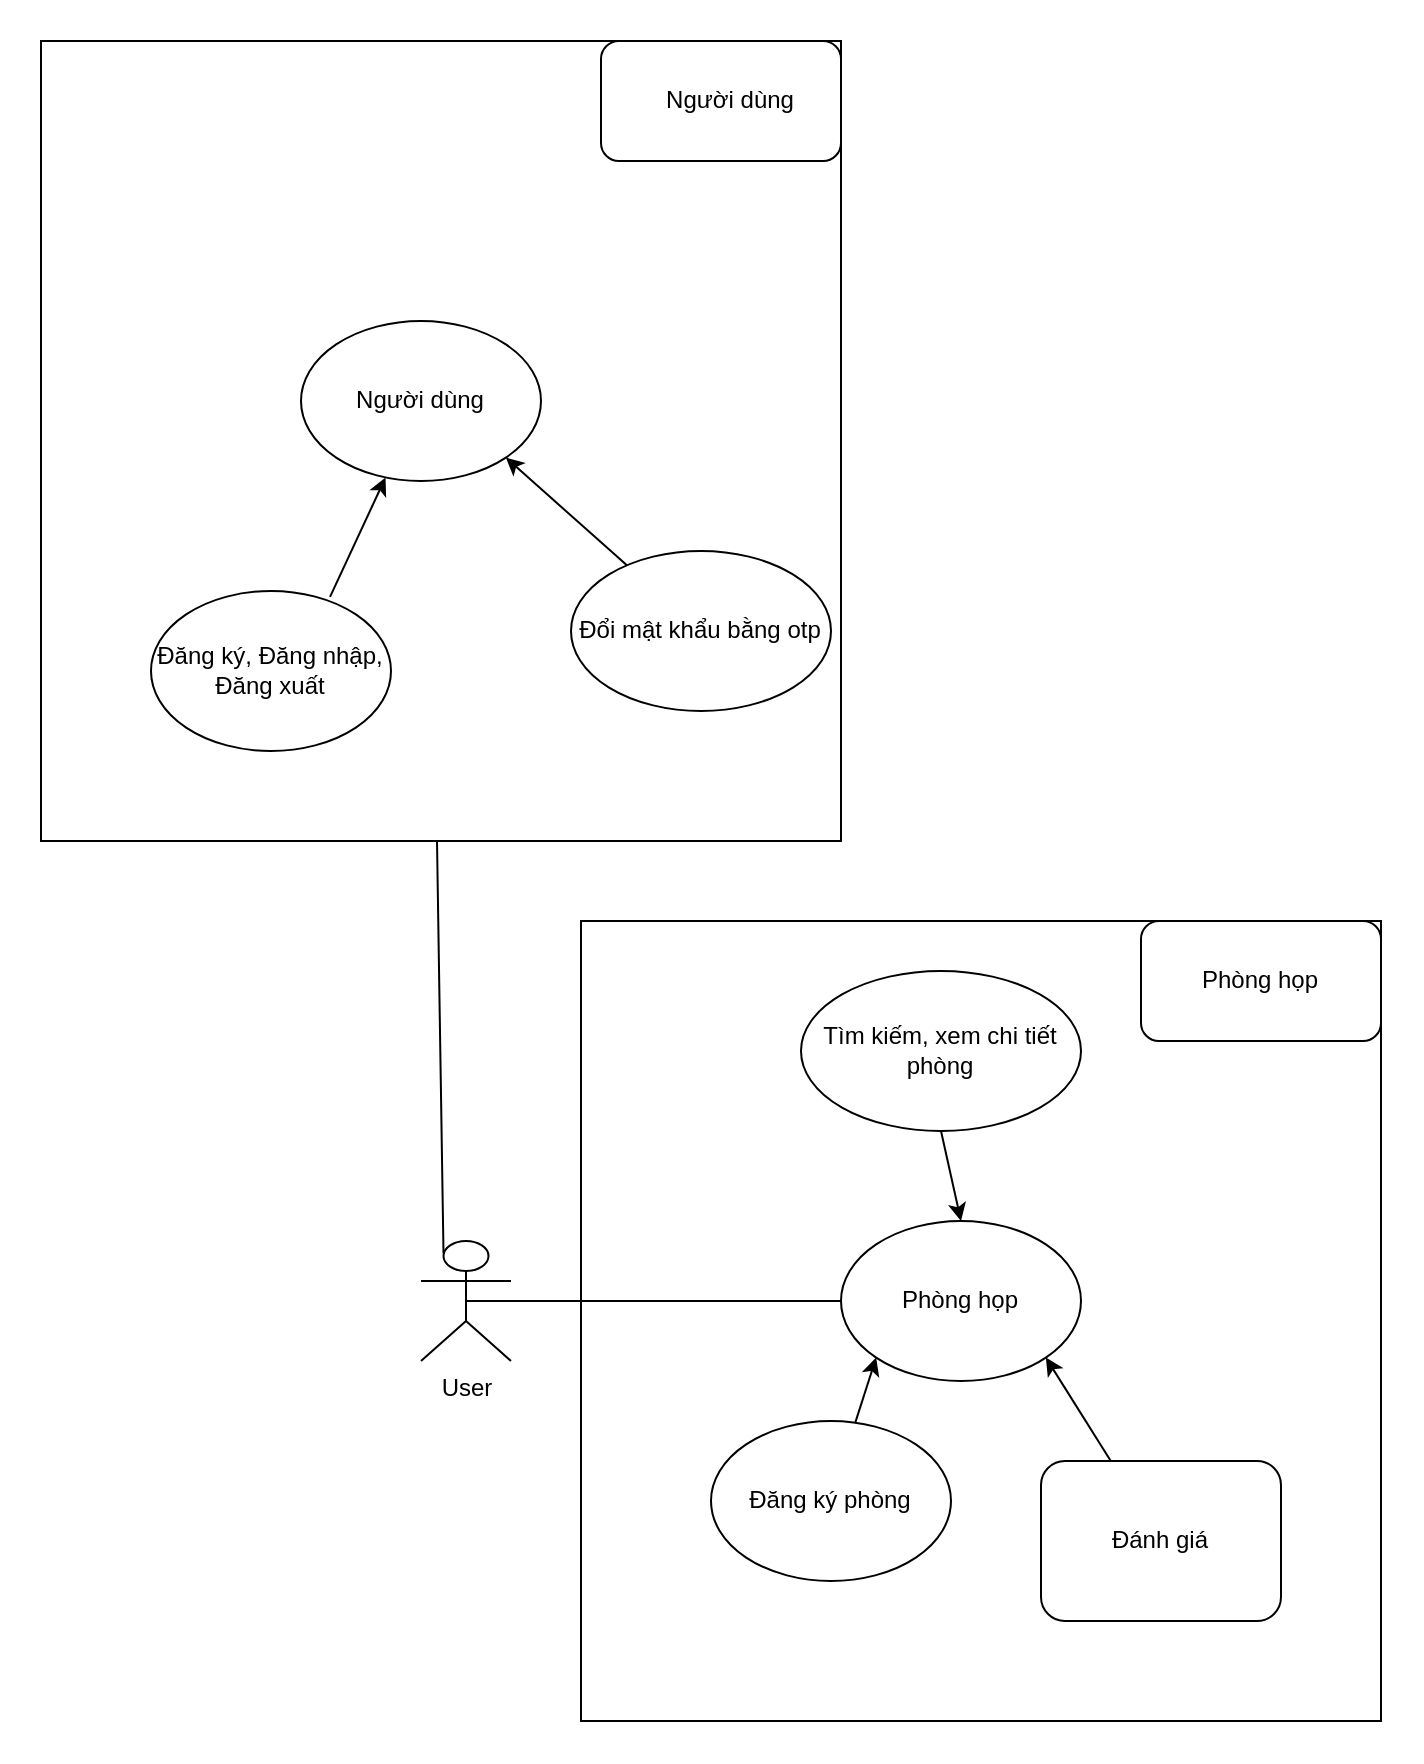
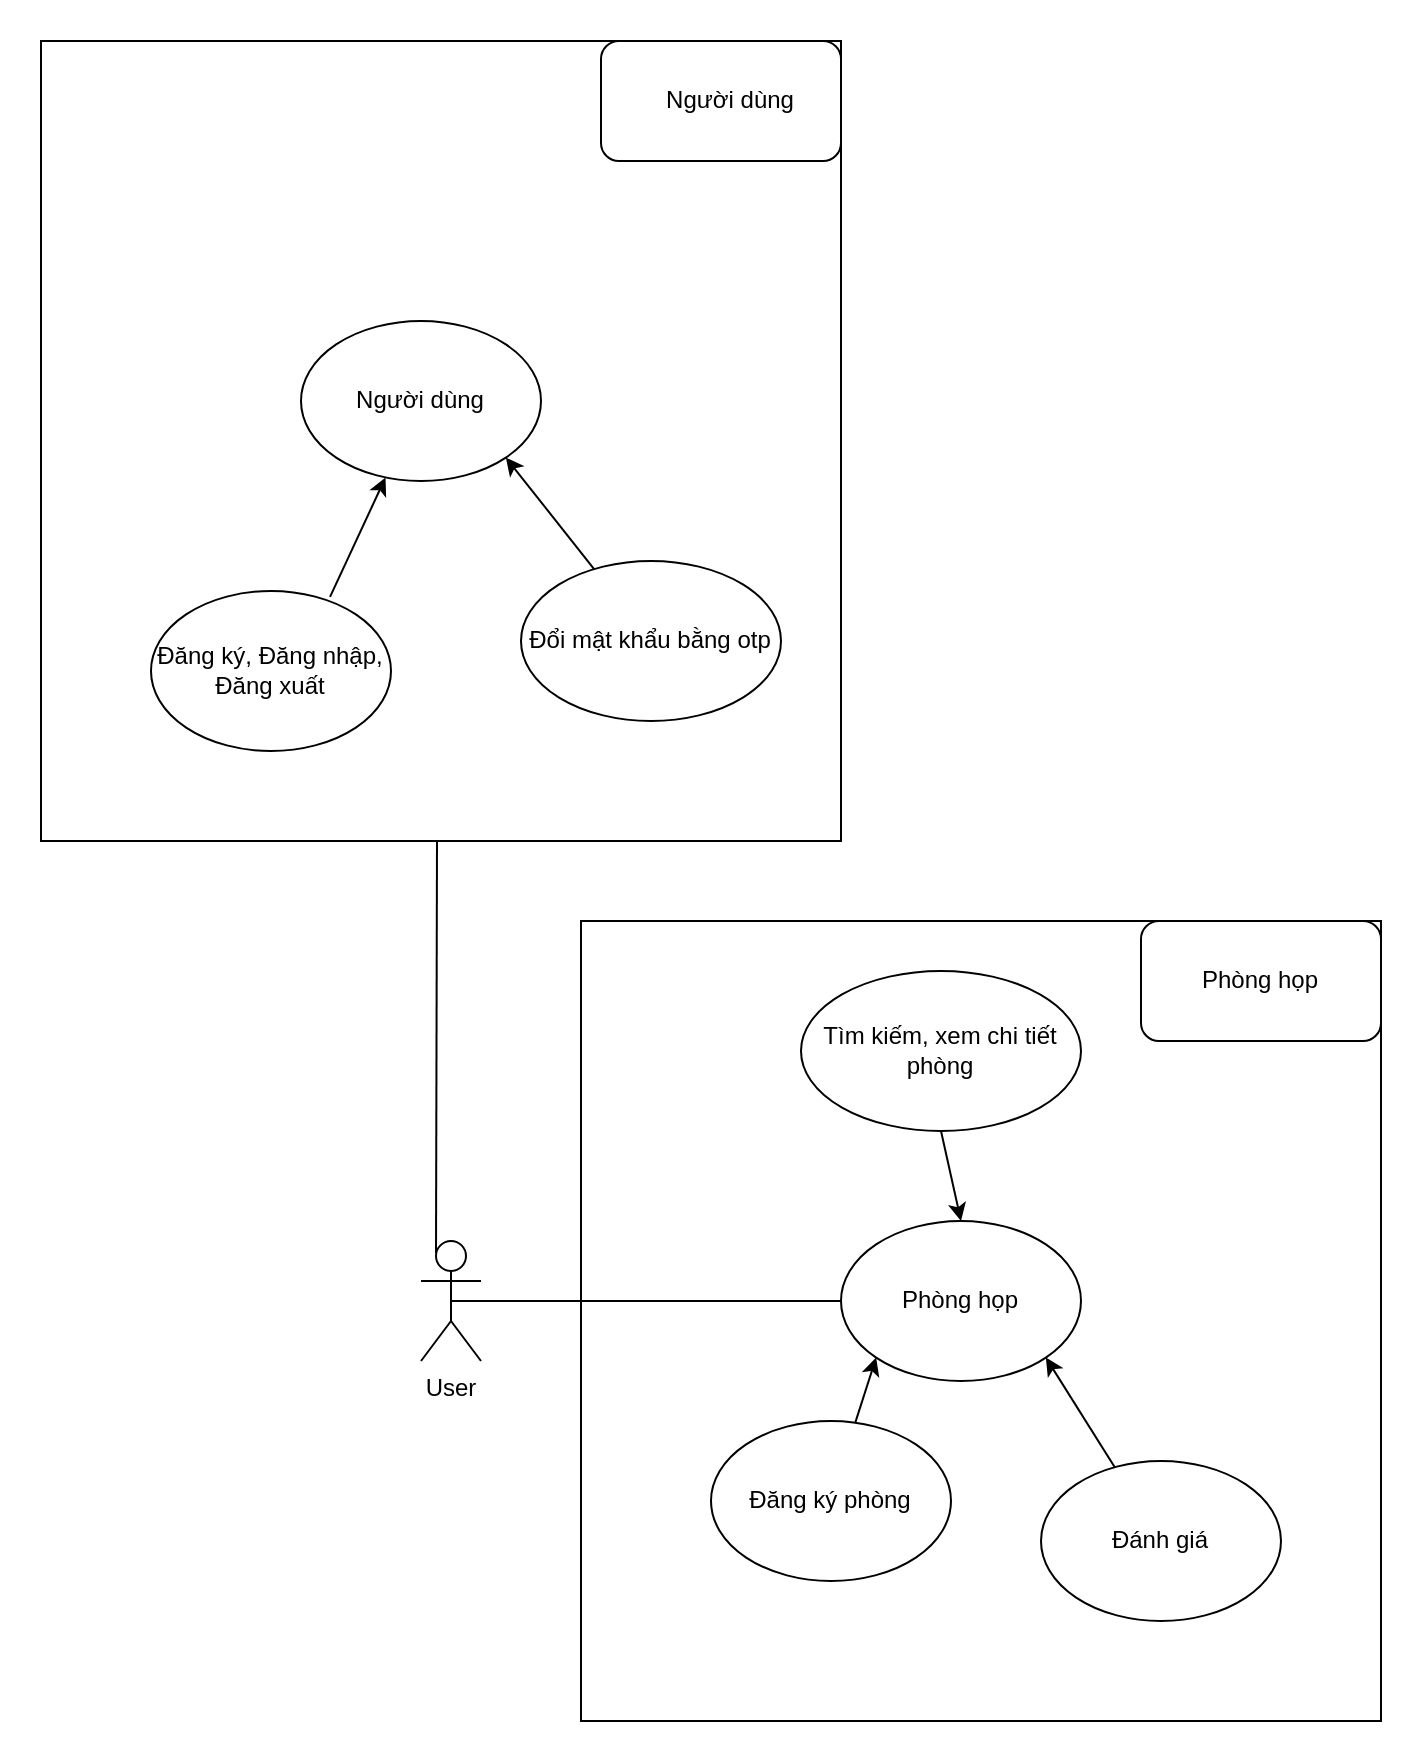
  <mxCell id="0" />
  <mxCell id="1" parent="0" />
  <mxCell id="2" value="" style="whiteSpace=wrap;html=1;aspect=fixed;" vertex="1" parent="1"><mxGeometry x="290" y="460" width="400" height="400" as="geometry" /></mxCell>
- <mxCell id="3" value="User" style="shape=umlActor;verticalLabelPosition=bottom;verticalAlign=top;html=1;outlineConnect=0;" vertex="1" parent="1"><mxGeometry x="210" y="620" width="45" height="60" as="geometry" /></mxCell>
+ <mxCell id="3" value="User" style="shape=umlActor;verticalLabelPosition=bottom;verticalAlign=top;html=1;outlineConnect=0;" vertex="1" parent="1"><mxGeometry x="210" y="620" width="30" height="60" as="geometry" /></mxCell>
  <mxCell id="4" value="Tìm kiếm, xem chi tiết phòng" style="ellipse;whiteSpace=wrap;html=1;" vertex="1" parent="1"><mxGeometry x="400" y="485" width="140" height="80" as="geometry" /></mxCell>
- <mxCell id="5" value="Đánh giá" style="whiteSpace=wrap;html=1;rounded=1;" vertex="1" parent="1"><mxGeometry x="520" y="730" width="120" height="80" as="geometry" /></mxCell>
+ <mxCell id="5" value="Đánh giá" style="ellipse;whiteSpace=wrap;html=1;" vertex="1" parent="1"><mxGeometry x="520" y="730" width="120" height="80" as="geometry" /></mxCell>
  <mxCell id="6" value="Phòng họp" style="ellipse;whiteSpace=wrap;html=1;" vertex="1" parent="1"><mxGeometry x="420" y="610" width="120" height="80" as="geometry" /></mxCell>
  <mxCell id="7" value="Đăng ký phòng" style="ellipse;whiteSpace=wrap;html=1;" vertex="1" parent="1"><mxGeometry x="355" y="710" width="120" height="80" as="geometry" /></mxCell>
  <mxCell id="8" value="" style="endArrow=none;html=1;rounded=0;exitX=0.5;exitY=0.5;exitDx=0;exitDy=0;exitPerimeter=0;" edge="1" parent="1" source="3" target="6"><mxGeometry width="50" height="50" relative="1" as="geometry"><mxPoint x="420" y="690" as="sourcePoint" /><mxPoint x="470" y="640" as="targetPoint" /></mxGeometry></mxCell>
  <mxCell id="9" value="" style="endArrow=classic;html=1;rounded=0;exitX=0.5;exitY=1;exitDx=0;exitDy=0;entryX=0.5;entryY=0;entryDx=0;entryDy=0;" edge="1" parent="1" source="4" target="6"><mxGeometry width="50" height="50" relative="1" as="geometry"><mxPoint x="420" y="690" as="sourcePoint" /><mxPoint x="470" y="640" as="targetPoint" /></mxGeometry></mxCell>
  <mxCell id="10" value="" style="endArrow=classic;html=1;rounded=0;entryX=0;entryY=1;entryDx=0;entryDy=0;" edge="1" parent="1" source="7" target="6"><mxGeometry width="50" height="50" relative="1" as="geometry"><mxPoint x="420" y="690" as="sourcePoint" /><mxPoint x="470" y="640" as="targetPoint" /></mxGeometry></mxCell>
  <mxCell id="11" value="" style="endArrow=classic;html=1;rounded=0;entryX=1;entryY=1;entryDx=0;entryDy=0;" edge="1" parent="1" source="5" target="6"><mxGeometry width="50" height="50" relative="1" as="geometry"><mxPoint x="420" y="690" as="sourcePoint" /><mxPoint x="470" y="640" as="targetPoint" /></mxGeometry></mxCell>
  <mxCell id="12" value="" style="rounded=1;whiteSpace=wrap;html=1;" vertex="1" parent="1"><mxGeometry x="570" y="460" width="120" height="60" as="geometry" /></mxCell>
  <mxCell id="13" value="Phòng họp" style="text;html=1;strokeColor=none;fillColor=none;align=center;verticalAlign=middle;whiteSpace=wrap;rounded=0;" vertex="1" parent="1"><mxGeometry x="590" y="475" width="80" height="30" as="geometry" /></mxCell>
  <mxCell id="14" value="" style="whiteSpace=wrap;html=1;aspect=fixed;" vertex="1" parent="1"><mxGeometry y="20" width="400" height="400" as="geometry" x="20" /></mxCell>
  <mxCell id="15" value="Người dùng" style="ellipse;whiteSpace=wrap;html=1;" vertex="1" parent="1"><mxGeometry x="150" y="160" width="120" height="80" as="geometry" /></mxCell>
  <mxCell id="16" value="Đăng ký, Đăng nhập, Đăng xuất" style="ellipse;whiteSpace=wrap;html=1;" vertex="1" parent="1"><mxGeometry x="75" y="295" width="120" height="80" as="geometry" /></mxCell>
- <mxCell id="17" value="Đổi mật khẩu bằng otp" style="ellipse;whiteSpace=wrap;html=1;" vertex="1" parent="1"><mxGeometry x="285" y="275" width="130" height="80" as="geometry" /></mxCell>
+ <mxCell id="17" value="Đổi mật khẩu bằng otp" style="ellipse;whiteSpace=wrap;html=1;" vertex="1" parent="1"><mxGeometry x="260" y="280" width="130" height="80" as="geometry" /></mxCell>
  <mxCell id="18" value="" style="endArrow=none;html=1;rounded=0;exitX=0.25;exitY=0.1;exitDx=0;exitDy=0;exitPerimeter=0;" edge="1" parent="1" source="3"><mxGeometry width="50" height="50" relative="1" as="geometry"><mxPoint x="370" y="470" as="sourcePoint" /><mxPoint x="218" y="420" as="targetPoint" /></mxGeometry></mxCell>
  <mxCell id="19" value="" style="endArrow=classic;html=1;rounded=0;exitX=0.746;exitY=0.037;exitDx=0;exitDy=0;exitPerimeter=0;" edge="1" parent="1" source="16" target="15"><mxGeometry width="50" height="50" relative="1" as="geometry"><mxPoint x="370" y="470" as="sourcePoint" /><mxPoint x="420" y="420" as="targetPoint" /></mxGeometry></mxCell>
  <mxCell id="20" value="" style="endArrow=classic;html=1;rounded=0;entryX=1;entryY=1;entryDx=0;entryDy=0;" edge="1" parent="1" source="17" target="15"><mxGeometry width="50" height="50" relative="1" as="geometry"><mxPoint x="370" y="470" as="sourcePoint" /><mxPoint x="420" y="420" as="targetPoint" /></mxGeometry></mxCell>
  <mxCell id="21" value="" style="rounded=1;whiteSpace=wrap;html=1;" vertex="1" parent="1"><mxGeometry x="300" y="20" width="120" height="60" as="geometry" /></mxCell>
  <mxCell id="22" value="Người dùng" style="text;html=1;strokeColor=none;fillColor=none;align=center;verticalAlign=middle;whiteSpace=wrap;rounded=0;" vertex="1" parent="1"><mxGeometry x="330" y="35" width="70" height="30" as="geometry" /></mxCell>
